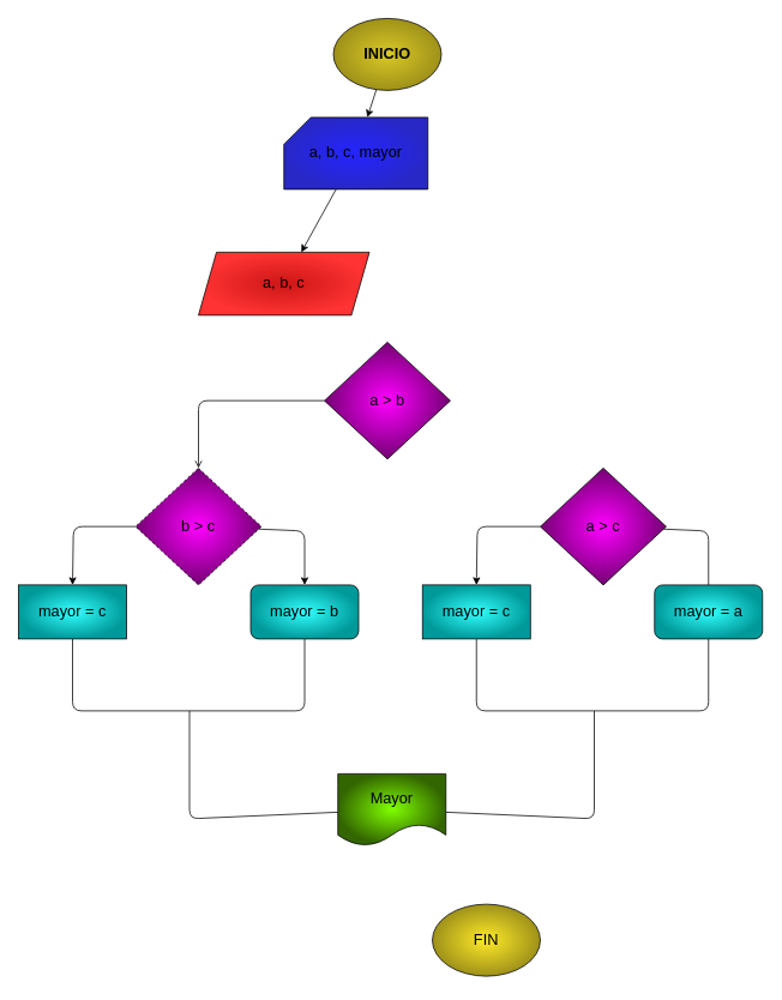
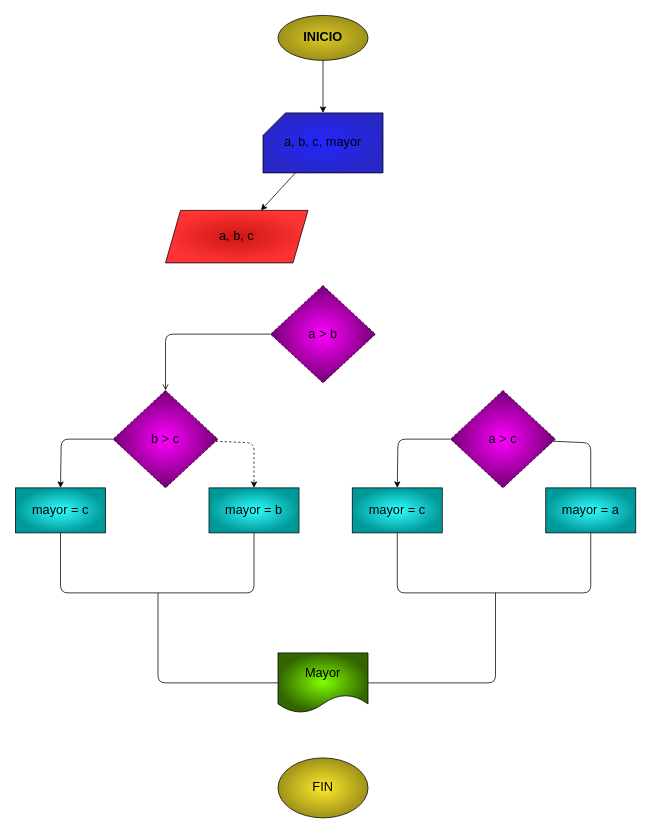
  <mxCell id="0" />
  <mxCell id="1" parent="0" />
  <mxCell id="2" value="" style="edgeStyle=none;html=1;fontSize=17;fontColor=#000000;" edge="1" parent="1" source="3" target="5"><mxGeometry relative="1" as="geometry" /></mxCell>
- <mxCell id="3" value="&lt;font style=&quot;font-size: 17px&quot;&gt;&lt;b&gt;INICIO&lt;/b&gt;&lt;/font&gt;" style="ellipse;whiteSpace=wrap;html=1;gradientColor=#9E9119;gradientDirection=radial;fillColor=#DBC927;strokeColor=#000000;fontColor=#000000;" vertex="1" parent="1"><mxGeometry x="370" y="20" width="120" height="80" as="geometry" /></mxCell>
+ <mxCell id="3" value="&lt;font style=&quot;font-size: 17px&quot;&gt;&lt;b&gt;INICIO&lt;/b&gt;&lt;/font&gt;" style="ellipse;whiteSpace=wrap;html=1;gradientColor=#9E9119;gradientDirection=radial;fillColor=#DBC927;strokeColor=#000000;fontColor=#000000;" vertex="1" parent="1"><mxGeometry x="370" y="20" width="120" height="60" as="geometry" /></mxCell>
  <mxCell id="4" value="" style="edgeStyle=none;html=1;fontSize=17;fontColor=#000000;" edge="1" parent="1" source="5" target="6"><mxGeometry relative="1" as="geometry" /></mxCell>
- <mxCell id="5" value="a, b, c, mayor" style="shape=card;whiteSpace=wrap;html=1;fontSize=17;gradientColor=#2828C7;fillColor=#2424FF;gradientDirection=radial;fontColor=#000000;" vertex="1" parent="1"><mxGeometry x="315" y="130" width="160" height="80" as="geometry" /></mxCell>
+ <mxCell id="5" value="a, b, c, mayor" style="shape=card;whiteSpace=wrap;html=1;fontSize=17;gradientColor=#2828C7;fillColor=#2424FF;gradientDirection=radial;fontColor=#000000;" vertex="1" parent="1"><mxGeometry x="350" y="150" width="160" height="80" as="geometry" /></mxCell>
  <mxCell id="6" value="a, b, c" style="shape=parallelogram;perimeter=parallelogramPerimeter;whiteSpace=wrap;html=1;fixedSize=1;fontSize=17;gradientColor=#FF3333;gradientDirection=radial;fillColor=#CC1616;fontColor=#000000;" vertex="1" parent="1"><mxGeometry x="220" y="280" width="190" height="70" as="geometry" /></mxCell>
  <mxCell id="7" style="edgeStyle=none;html=1;fontSize=17;fontColor=#000000;endArrow=open;" edge="1" parent="1" source="8" target="17"><mxGeometry relative="1" as="geometry"><mxPoint x="220" y="520" as="targetPoint" /><Array as="points"><mxPoint x="220" y="445" /></Array></mxGeometry></mxCell>
- <mxCell id="8" value="a &amp;gt; b" style="rhombus;whiteSpace=wrap;html=1;fontSize=17;fillColor=#FF00FF;gradientColor=#730073;gradientDirection=radial;fontColor=#000000;" vertex="1" parent="1"><mxGeometry x="360" y="380" width="140" height="130" as="geometry" /></mxCell>
+ <mxCell id="8" value="a &amp;gt; b" style="rhombus;whiteSpace=wrap;html=1;fontSize=17;fillColor=#FF00FF;gradientColor=#730073;gradientDirection=radial;fontColor=#000000;dashed=1;" vertex="1" parent="1"><mxGeometry x="360" y="380" width="140" height="130" as="geometry" /></mxCell>
  <mxCell id="9" style="edgeStyle=none;html=1;entryX=0.5;entryY=0;entryDx=0;entryDy=0;fontSize=17;fontColor=#000000;endArrow=none;" edge="1" parent="1" source="11" target="12"><mxGeometry relative="1" as="geometry"><Array as="points"><mxPoint x="787" y="590" /></Array></mxGeometry></mxCell>
  <mxCell id="10" style="edgeStyle=none;html=1;entryX=0.5;entryY=0;entryDx=0;entryDy=0;fontSize=17;fontColor=#000000;" edge="1" parent="1" source="11" target="14"><mxGeometry relative="1" as="geometry"><Array as="points"><mxPoint x="530" y="585" /></Array></mxGeometry></mxCell>
- <mxCell id="11" value="a &amp;gt; c" style="rhombus;whiteSpace=wrap;html=1;fontSize=17;fillColor=#FF00FF;gradientColor=#730073;gradientDirection=radial;fontColor=#000000;" vertex="1" parent="1"><mxGeometry x="600" y="520" width="140" height="130" as="geometry" /></mxCell>
- <mxCell id="12" value="mayor = a" style="whiteSpace=wrap;html=1;fontSize=17;fillColor=#33FFFF;gradientColor=#009999;gradientDirection=radial;fontColor=#000000;rounded=1;" vertex="1" parent="1"><mxGeometry x="727" y="650" width="120" height="60" as="geometry" /></mxCell>
+ <mxCell id="11" value="a &amp;gt; c" style="rhombus;whiteSpace=wrap;html=1;fontSize=17;fillColor=#FF00FF;gradientColor=#730073;gradientDirection=radial;fontColor=#000000;dashed=1;" vertex="1" parent="1"><mxGeometry x="600" y="520" width="140" height="130" as="geometry" /></mxCell>
+ <mxCell id="12" value="mayor = a" style="rounded=0;whiteSpace=wrap;html=1;fontSize=17;fillColor=#33FFFF;gradientColor=#009999;gradientDirection=radial;fontColor=#000000;" vertex="1" parent="1"><mxGeometry x="727" y="650" width="120" height="60" as="geometry" /></mxCell>
  <mxCell id="13" style="edgeStyle=none;html=1;fontSize=17;entryX=0.5;entryY=1;entryDx=0;entryDy=0;fontColor=#000000;endArrow=none;endFill=0;" edge="1" parent="1" source="14" target="12"><mxGeometry relative="1" as="geometry"><mxPoint x="590" y="770" as="targetPoint" /><Array as="points"><mxPoint x="529" y="790" /><mxPoint x="787" y="790" /></Array></mxGeometry></mxCell>
  <mxCell id="14" value="mayor = c" style="rounded=0;whiteSpace=wrap;html=1;fontSize=17;fillColor=#33FFFF;gradientColor=#009999;gradientDirection=radial;fontColor=#000000;" vertex="1" parent="1"><mxGeometry x="469" y="650" width="120" height="60" as="geometry" /></mxCell>
- <mxCell id="15" style="edgeStyle=none;html=1;entryX=0.5;entryY=0;entryDx=0;entryDy=0;fontSize=17;fontColor=#000000;" edge="1" parent="1" source="17" target="18"><mxGeometry relative="1" as="geometry"><Array as="points"><mxPoint x="338" y="590" /></Array></mxGeometry></mxCell>
+ <mxCell id="15" style="edgeStyle=none;html=1;entryX=0.5;entryY=0;entryDx=0;entryDy=0;fontSize=17;fontColor=#000000;dashed=1;" edge="1" parent="1" source="17" target="18"><mxGeometry relative="1" as="geometry"><Array as="points"><mxPoint x="338" y="590" /></Array></mxGeometry></mxCell>
  <mxCell id="16" style="edgeStyle=none;html=1;entryX=0.5;entryY=0;entryDx=0;entryDy=0;fontSize=17;fontColor=#000000;" edge="1" parent="1" source="17" target="20"><mxGeometry relative="1" as="geometry"><Array as="points"><mxPoint x="81" y="585" /></Array></mxGeometry></mxCell>
  <mxCell id="17" value="b &amp;gt; c" style="rhombus;whiteSpace=wrap;html=1;fontSize=17;fillColor=#FF00FF;gradientColor=#730073;gradientDirection=radial;fontColor=#000000;dashed=1;" vertex="1" parent="1"><mxGeometry x="150" y="520" width="140" height="130" as="geometry" /></mxCell>
- <mxCell id="18" value="mayor = b" style="whiteSpace=wrap;html=1;fontSize=17;fillColor=#33FFFF;gradientColor=#009999;gradientDirection=radial;fontColor=#000000;rounded=1;" vertex="1" parent="1"><mxGeometry x="278" y="650" width="120" height="60" as="geometry" /></mxCell>
+ <mxCell id="18" value="mayor = b" style="rounded=0;whiteSpace=wrap;html=1;fontSize=17;fillColor=#33FFFF;gradientColor=#009999;gradientDirection=radial;fontColor=#000000;" vertex="1" parent="1"><mxGeometry x="278" y="650" width="120" height="60" as="geometry" /></mxCell>
  <mxCell id="19" style="edgeStyle=none;html=1;fontSize=17;entryX=0.5;entryY=1;entryDx=0;entryDy=0;fontColor=#000000;endArrow=none;endFill=0;" edge="1" parent="1" source="20" target="18"><mxGeometry relative="1" as="geometry"><mxPoint x="141" y="770" as="targetPoint" /><Array as="points"><mxPoint x="80" y="790" /><mxPoint x="338" y="790" /></Array></mxGeometry></mxCell>
  <mxCell id="20" value="mayor = c" style="rounded=0;whiteSpace=wrap;html=1;fontSize=17;fillColor=#33FFFF;gradientColor=#009999;gradientDirection=radial;fontColor=#000000;" vertex="1" parent="1"><mxGeometry y="650" width="120" height="60" as="geometry" x="20" /></mxCell>
  <mxCell id="21" style="edgeStyle=none;html=1;fontSize=17;endArrow=none;endFill=0;fontColor=#000000;" edge="1" parent="1" source="23"><mxGeometry relative="1" as="geometry"><mxPoint x="210" y="790" as="targetPoint" /><Array as="points"><mxPoint x="210" y="910" /></Array></mxGeometry></mxCell>
  <mxCell id="22" style="edgeStyle=none;html=1;fontSize=17;endArrow=none;endFill=0;fontColor=#000000;" edge="1" parent="1" source="23"><mxGeometry relative="1" as="geometry"><mxPoint x="660" y="790" as="targetPoint" /><Array as="points"><mxPoint x="660" y="910" /></Array></mxGeometry></mxCell>
- <mxCell id="23" value="Mayor" style="shape=document;whiteSpace=wrap;html=1;boundedLbl=1;fontSize=17;fillColor=#80FF00;gradientColor=#336600;gradientDirection=radial;fontColor=#000000;" vertex="1" parent="1"><mxGeometry x="375" y="860" width="120" height="80" as="geometry" /></mxCell>
- <mxCell id="24" value="FIN" style="ellipse;whiteSpace=wrap;html=1;fontSize=17;fillColor=#FFEA29;gradientColor=#9E9119;gradientDirection=radial;fontColor=#000000;" vertex="1" parent="1"><mxGeometry x="480" y="1005" width="120" height="80" as="geometry" /></mxCell>
+ <mxCell id="23" value="Mayor" style="shape=document;whiteSpace=wrap;html=1;boundedLbl=1;fontSize=17;fillColor=#80FF00;gradientColor=#336600;gradientDirection=radial;fontColor=#000000;" vertex="1" parent="1"><mxGeometry x="370" y="870" width="120" height="80" as="geometry" /></mxCell>
+ <mxCell id="24" value="FIN" style="ellipse;whiteSpace=wrap;html=1;fontSize=17;fillColor=#FFEA29;gradientColor=#9E9119;gradientDirection=radial;fontColor=#000000;" vertex="1" parent="1"><mxGeometry x="370" y="1010" width="120" height="80" as="geometry" /></mxCell>
